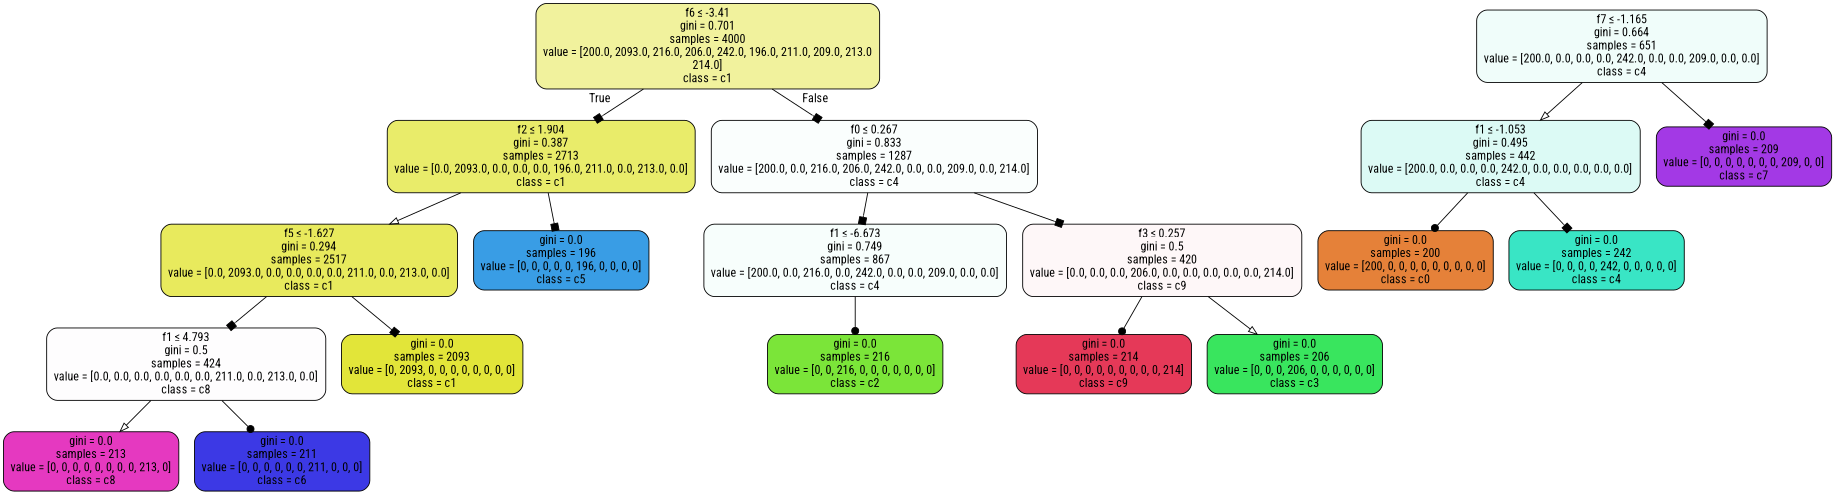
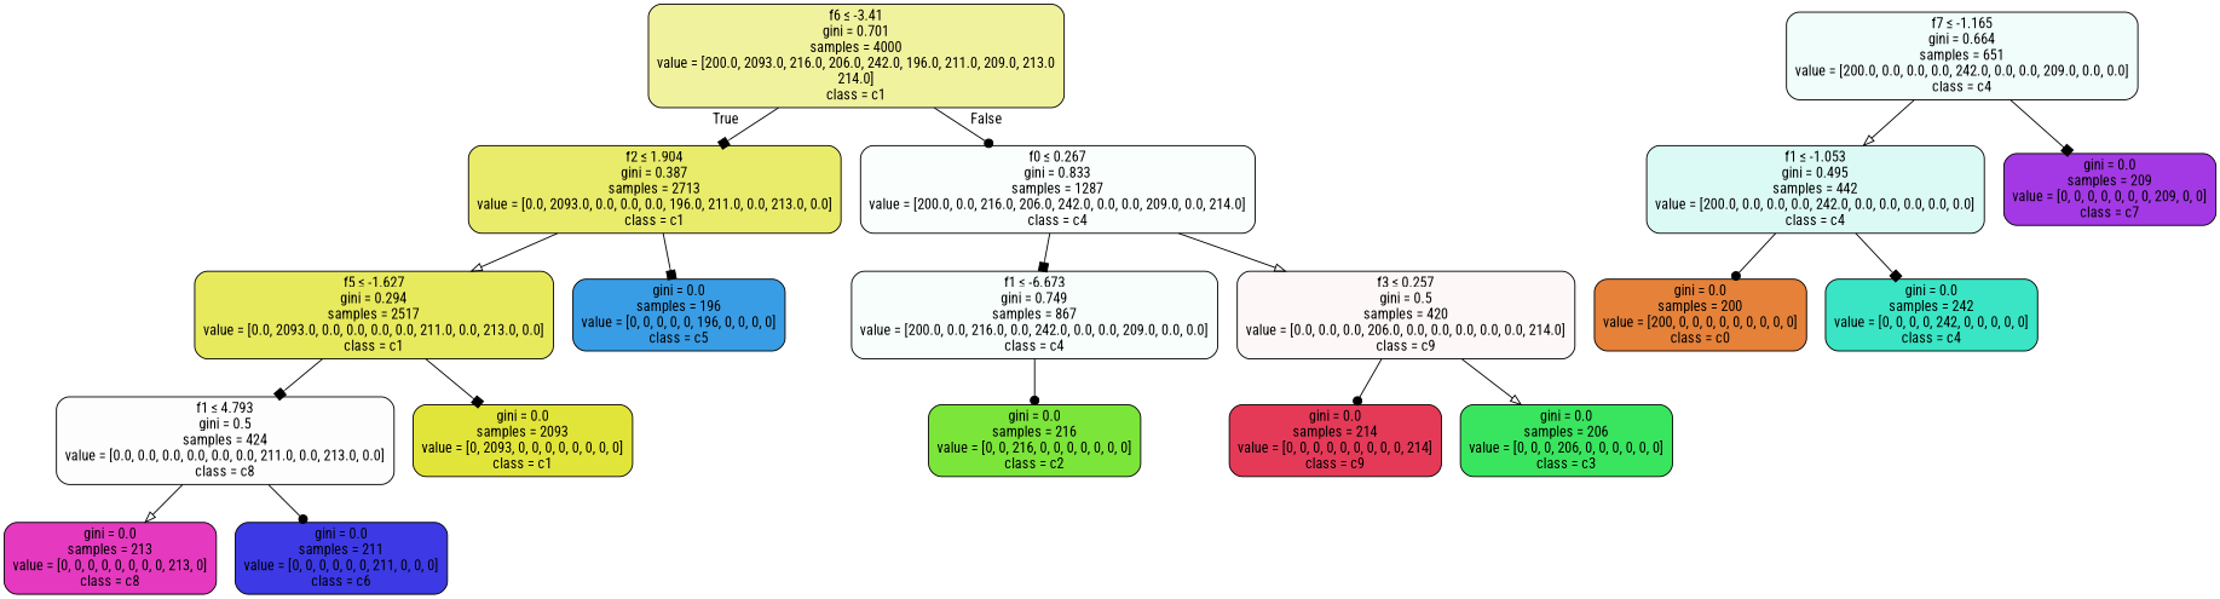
  digraph {
    fontname="Roboto Condensed"
    node [color=black fontname="Roboto Condensed" shape=box style="filled, rounded"]
    edge [arrowhead=box fontname="Roboto Condensed"]
    n1 [fillcolor="#e2e5397e" label=<f6 &le; -3.41<br/>gini = 0.701<br/>samples = 4000<br/>value = [200.0, 2093.0, 216.0, 206.0, 242.0, 196.0, 211.0, 209.0, 213.0<br/>214.0]<br/>class = c1>]
    n2 [fillcolor="#e2e539c0" label=<f2 &le; 1.904<br/>gini = 0.387<br/>samples = 2713<br/>value = [0.0, 2093.0, 0.0, 0.0, 0.0, 196.0, 211.0, 0.0, 213.0, 0.0]<br/>class = c1>]
    n3 [fillcolor="#39e5c506" label=<f0 &le; 0.267<br/>gini = 0.833<br/>samples = 1287<br/>value = [200.0, 0.0, 216.0, 206.0, 242.0, 0.0, 0.0, 209.0, 0.0, 214.0]<br/>class = c4>]
    n4 [fillcolor="#e2e539d0" label=<f5 &le; -1.627<br/>gini = 0.294<br/>samples = 2517<br/>value = [0.0, 2093.0, 0.0, 0.0, 0.0, 0.0, 211.0, 0.0, 213.0, 0.0]<br/>class = c1>]
    n5 [fillcolor="#399de5ff" label=<gini = 0.0<br/>samples = 196<br/>value = [0, 0, 0, 0, 0, 196, 0, 0, 0, 0]<br/>class = c5>]
    n6 [fillcolor="#39e5c50a" label=<f1 &le; -6.673<br/>gini = 0.749<br/>samples = 867<br/>value = [200.0, 0.0, 216.0, 0.0, 242.0, 0.0, 0.0, 209.0, 0.0, 0.0]<br/>class = c4>]
    n7 [fillcolor="#e539580a" label=<f3 &le; 0.257<br/>gini = 0.5<br/>samples = 420<br/>value = [0.0, 0.0, 0.0, 206.0, 0.0, 0.0, 0.0, 0.0, 0.0, 214.0]<br/>class = c9>]
    n8 [fillcolor="#e539c002" label=<f1 &le; 4.793<br/>gini = 0.5<br/>samples = 424<br/>value = [0.0, 0.0, 0.0, 0.0, 0.0, 0.0, 211.0, 0.0, 213.0, 0.0]<br/>class = c8>]
    n9 [fillcolor="#e2e539ff" label=<gini = 0.0<br/>samples = 2093<br/>value = [0, 2093, 0, 0, 0, 0, 0, 0, 0, 0]<br/>class = c1>]
    n10 [fillcolor="#e539c0ff" label=<gini = 0.0<br/>samples = 213<br/>value = [0, 0, 0, 0, 0, 0, 0, 0, 213, 0]<br/>class = c8>]
    n11 [fillcolor="#3c39e5ff" label=<gini = 0.0<br/>samples = 211<br/>value = [0, 0, 0, 0, 0, 0, 211, 0, 0, 0]<br/>class = c6>]
    n12 [fillcolor="#7be539ff" label=<gini = 0.0<br/>samples = 216<br/>value = [0, 0, 216, 0, 0, 0, 0, 0, 0, 0]<br/>class = c2>]
    n13 [fillcolor="#e53958ff" label=<gini = 0.0<br/>samples = 214<br/>value = [0, 0, 0, 0, 0, 0, 0, 0, 0, 214]<br/>class = c9>]
    n14 [fillcolor="#39e55eff" label=<gini = 0.0<br/>samples = 206<br/>value = [0, 0, 0, 206, 0, 0, 0, 0, 0, 0]<br/>class = c3>]
    n15 [fillcolor="#39e5c513" label=<f7 &le; -1.165<br/>gini = 0.664<br/>samples = 651<br/>value = [200.0, 0.0, 0.0, 0.0, 242.0, 0.0, 0.0, 209.0, 0.0, 0.0]<br/>class = c4>]
    n16 [fillcolor="#39e5c52c" label=<f1 &le; -1.053<br/>gini = 0.495<br/>samples = 442<br/>value = [200.0, 0.0, 0.0, 0.0, 242.0, 0.0, 0.0, 0.0, 0.0, 0.0]<br/>class = c4>]
    n17 [fillcolor="#a339e5ff" label=<gini = 0.0<br/>samples = 209<br/>value = [0, 0, 0, 0, 0, 0, 0, 209, 0, 0]<br/>class = c7>]
    n18 [fillcolor="#e58139ff" label=<gini = 0.0<br/>samples = 200<br/>value = [200, 0, 0, 0, 0, 0, 0, 0, 0, 0]<br/>class = c0>]
    n19 [fillcolor="#39e5c5ff" label=<gini = 0.0<br/>samples = 242<br/>value = [0, 0, 0, 0, 242, 0, 0, 0, 0, 0]<br/>class = c4>]
    n1 -> n2 [headlabel=True labelangle=45 labeldistance=2.5]
-   n1 -> n3 [headlabel=False labelangle=-45 labeldistance=2.5]
+   n1 -> n3 [arrowhead=dot headlabel=False labelangle=-45 labeldistance=2.5]
    n2 -> n4 [arrowhead=onormal]
    n2 -> n5
    n3 -> n6
-   n3 -> n7
+   n3 -> n7 [arrowhead=onormal]
    n4 -> n8
    n4 -> n9
    n6 -> n12 [arrowhead=dot]
    n7 -> n13 [arrowhead=dot]
    n7 -> n14 [arrowhead=onormal]
    n8 -> n10 [arrowhead=onormal]
    n8 -> n11 [arrowhead=dot]
    n15 -> n16 [arrowhead=onormal]
    n15 -> n17
    n16 -> n18 [arrowhead=dot]
    n16 -> n19
  }
